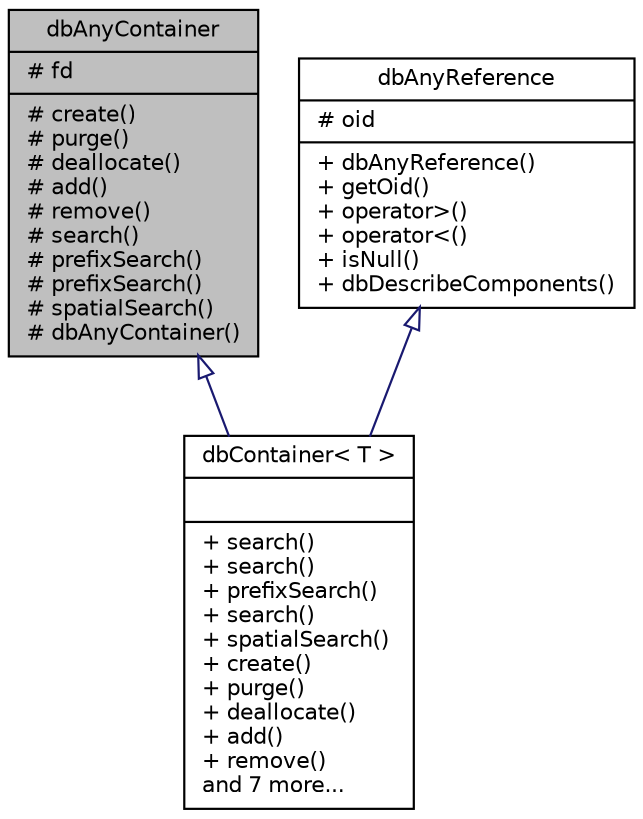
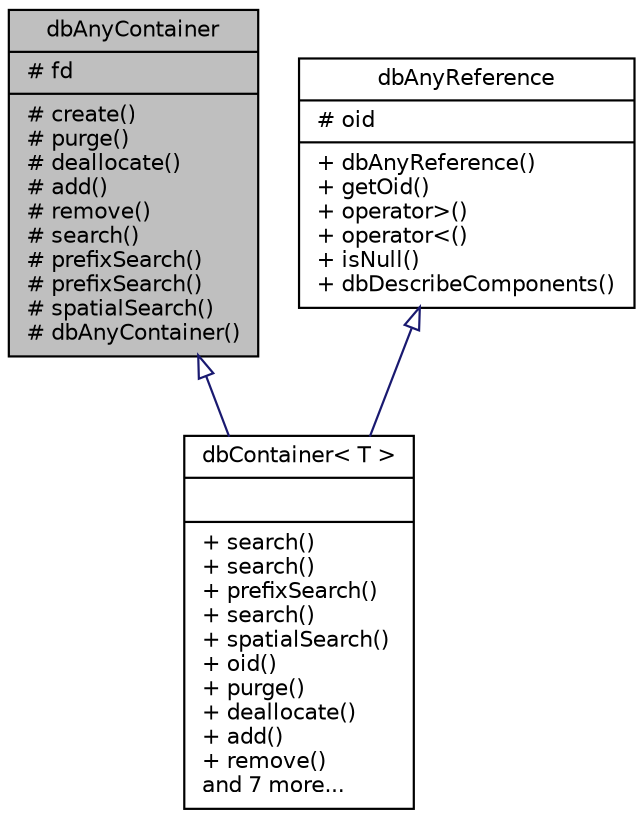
  digraph {
    node [color=black fillcolor=white fontname=Helvetica fontsize=10 shape=record style=filled]
    edge [arrowtail=onormal color=midnightblue dir=back fontname=Helvetica fontsize=10 labelfontname=Helvetica labelfontsize=10 style=solid]
    n1 [fillcolor=grey75 fontcolor=black height=0.2 label="{dbAnyContainer\n|# fd\l|# create()\l# purge()\l# deallocate()\l# add()\l# remove()\l# search()\l# prefixSearch()\l# prefixSearch()\l# spatialSearch()\l# dbAnyContainer()\l}" width=0.4]
-   n2 [height=0.2 label="{dbContainer\< T \>\n||+ search()\l+ search()\l+ prefixSearch()\l+ search()\l+ spatialSearch()\l+ create()\l+ purge()\l+ deallocate()\l+ add()\l+ remove()\land 7 more...\l}" width=0.4]
+   n2 [height=0.2 label="{dbContainer\< T \>\n||+ search()\l+ search()\l+ prefixSearch()\l+ search()\l+ spatialSearch()\l+ oid()\l+ purge()\l+ deallocate()\l+ add()\l+ remove()\land 7 more...\l}" width=0.4]
    n3 [height=0.2 label="{dbAnyReference\n|# oid\l|+ dbAnyReference()\l+ getOid()\l+ operator\>()\l+ operator\<()\l+ isNull()\l+ dbDescribeComponents()\l}" width=0.4]
    n1 -> n2
    n3 -> n2
  }
